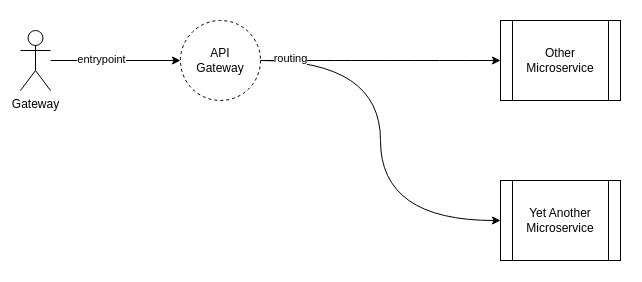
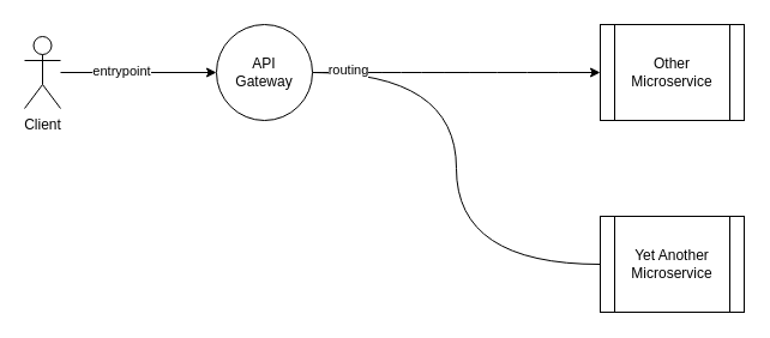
  <mxCell id="0" />
  <mxCell id="1" parent="0" />
  <mxCell id="2" style="edgeStyle=orthogonalEdgeStyle;rounded=0;orthogonalLoop=1;jettySize=auto;html=1;entryX=0;entryY=0.5;entryDx=0;entryDy=0;" edge="1" parent="1" source="4" target="8"><mxGeometry relative="1" as="geometry" /></mxCell>
  <mxCell id="3" value="entrypoint" style="edgeLabel;html=1;align=center;verticalAlign=middle;resizable=0;points=[];" vertex="1" connectable="0" parent="2"><mxGeometry x="-0.231" y="2" relative="1" as="geometry"><mxPoint as="offset" /></mxGeometry></mxCell>
- <mxCell id="4" value="Gateway" style="shape=umlActor;verticalLabelPosition=bottom;verticalAlign=top;html=1;outlineConnect=0;" vertex="1" parent="1"><mxGeometry x="20" y="30" width="30" height="60" as="geometry" /></mxCell>
+ <mxCell id="4" value="Client" style="shape=umlActor;verticalLabelPosition=bottom;verticalAlign=top;html=1;outlineConnect=0;" vertex="1" parent="1"><mxGeometry x="20" y="30" width="30" height="60" as="geometry" /></mxCell>
  <mxCell id="5" style="edgeStyle=orthogonalEdgeStyle;rounded=0;orthogonalLoop=1;jettySize=auto;html=1;curved=1;" edge="1" parent="1" source="8" target="10"><mxGeometry relative="1" as="geometry" /></mxCell>
- <mxCell id="6" style="edgeStyle=orthogonalEdgeStyle;rounded=0;orthogonalLoop=1;jettySize=auto;html=1;entryX=0;entryY=0.5;entryDx=0;entryDy=0;curved=1;" edge="1" parent="1" source="8" target="9"><mxGeometry relative="1" as="geometry" /></mxCell>
+ <mxCell id="6" style="edgeStyle=orthogonalEdgeStyle;rounded=0;orthogonalLoop=1;jettySize=auto;html=1;entryX=0;entryY=0.5;entryDx=0;entryDy=0;curved=1;endArrow=none;" edge="1" parent="1" source="8" target="9"><mxGeometry relative="1" as="geometry" /></mxCell>
  <mxCell id="7" value="routing" style="edgeLabel;html=1;align=center;verticalAlign=middle;resizable=0;points=[];" vertex="1" connectable="0" parent="6"><mxGeometry x="-0.855" y="3" relative="1" as="geometry"><mxPoint as="offset" /></mxGeometry></mxCell>
- <mxCell id="8" value="API&lt;br&gt;Gateway" style="ellipse;whiteSpace=wrap;html=1;aspect=fixed;dashed=1;" vertex="1" parent="1"><mxGeometry x="180" y="20" width="80" height="80" as="geometry" /></mxCell>
+ <mxCell id="8" value="API&lt;br&gt;Gateway" style="ellipse;whiteSpace=wrap;html=1;aspect=fixed;" vertex="1" parent="1"><mxGeometry x="180" y="20" width="80" height="80" as="geometry" /></mxCell>
  <mxCell id="9" value="Yet Another Microservice" style="shape=process;whiteSpace=wrap;html=1;backgroundOutline=1;" vertex="1" parent="1"><mxGeometry x="500" y="180" width="120" height="80" as="geometry" /></mxCell>
  <mxCell id="10" value="Other Microservice" style="shape=process;whiteSpace=wrap;html=1;backgroundOutline=1;" vertex="1" parent="1"><mxGeometry x="500" y="20" width="120" height="80" as="geometry" /></mxCell>
